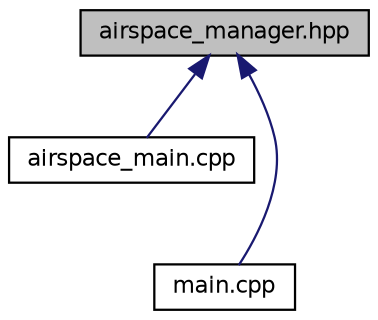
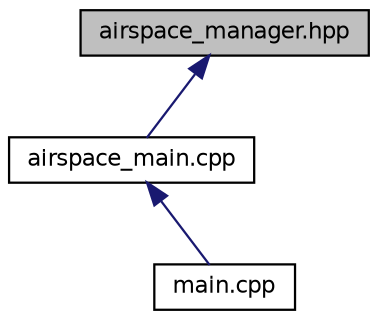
  digraph {
    node [color=black fontname=Helvetica fontsize=10 shape=record]
    edge [color=midnightblue dir=back fontname=Helvetica fontsize=10 labelfontname=Helvetica labelfontsize=10 style=solid]
    n1 [fillcolor=grey75 fontcolor=black height=0.2 label="airspace_manager.hpp" style=filled width=0.4]
    n2 [height=0.2 label="airspace_main.cpp" width=0.4]
    n3 [height=0.2 label="main.cpp" width=0.4]
    n1 -> n2
-   n1 -> n3
+   n2 -> n3
  }
